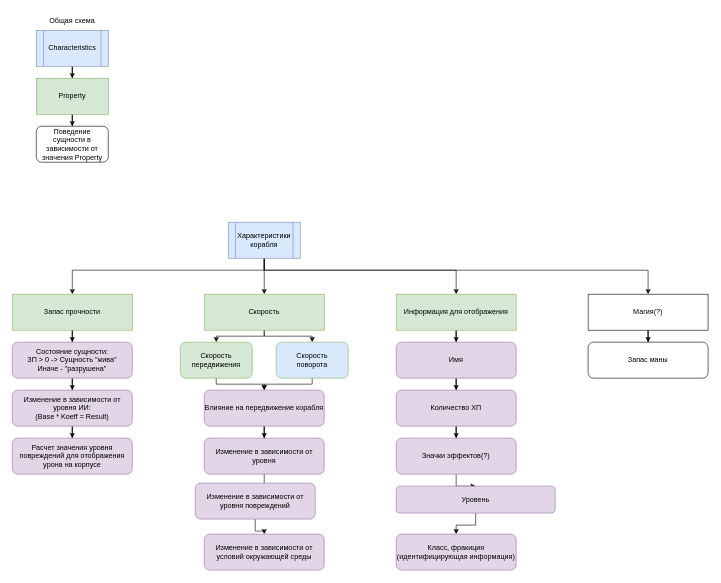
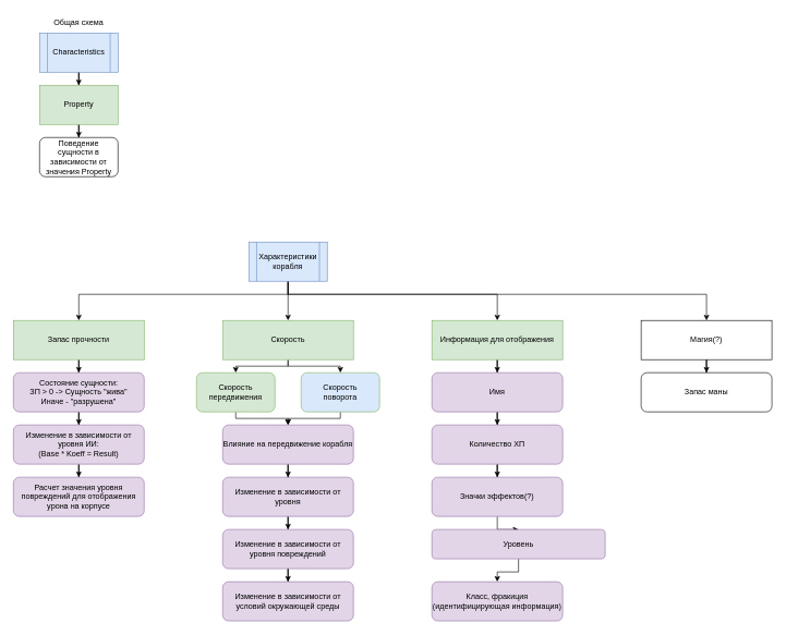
  <mxCell id="0" />
  <mxCell id="1" parent="0" />
  <mxCell id="2" style="edgeStyle=orthogonalEdgeStyle;rounded=0;orthogonalLoop=1;jettySize=auto;html=1;entryX=0.5;entryY=0;entryDx=0;entryDy=0;" parent="1" source="3" target="5" edge="1"><mxGeometry relative="1" as="geometry"><mxPoint x="120" y="172" as="targetPoint" /></mxGeometry></mxCell>
  <mxCell id="3" value="Characteristics&lt;br&gt;" style="shape=process;whiteSpace=wrap;html=1;backgroundOutline=1;fillColor=#dae8fc;strokeColor=#6c8ebf;" parent="1" vertex="1"><mxGeometry x="60" y="50" width="120" height="60" as="geometry" /></mxCell>
  <mxCell id="4" style="edgeStyle=orthogonalEdgeStyle;rounded=0;orthogonalLoop=1;jettySize=auto;html=1;entryX=0.5;entryY=0;entryDx=0;entryDy=0;" parent="1" source="5" target="6" edge="1"><mxGeometry relative="1" as="geometry" /></mxCell>
  <mxCell id="5" value="Property&lt;br&gt;" style="rounded=0;whiteSpace=wrap;html=1;labelBackgroundColor=none;fillColor=#d5e8d4;strokeColor=#82b366;" parent="1" vertex="1"><mxGeometry x="60" y="130" width="120" height="60" as="geometry" /></mxCell>
  <mxCell id="6" value="Поведение сущности в зависимости от значения Property" style="rounded=1;whiteSpace=wrap;html=1;labelBackgroundColor=none;" parent="1" vertex="1"><mxGeometry x="60" y="210" width="120" height="60" as="geometry" /></mxCell>
  <mxCell id="7" value="Общая схема" style="text;html=1;strokeColor=none;fillColor=none;align=center;verticalAlign=middle;whiteSpace=wrap;rounded=0;labelBackgroundColor=none;" parent="1" vertex="1"><mxGeometry x="35" y="20" width="170" height="30" as="geometry" /></mxCell>
  <mxCell id="8" style="edgeStyle=orthogonalEdgeStyle;rounded=0;orthogonalLoop=1;jettySize=auto;html=1;entryX=0.5;entryY=0;entryDx=0;entryDy=0;" parent="1" source="12" target="14" edge="1"><mxGeometry relative="1" as="geometry"><mxPoint x="440" y="492" as="targetPoint" /><Array as="points"><mxPoint x="440" y="450" /><mxPoint x="120" y="450" /></Array></mxGeometry></mxCell>
  <mxCell id="9" style="edgeStyle=orthogonalEdgeStyle;rounded=0;orthogonalLoop=1;jettySize=auto;html=1;entryX=0.5;entryY=0;entryDx=0;entryDy=0;" parent="1" source="12" target="22" edge="1"><mxGeometry relative="1" as="geometry" /></mxCell>
  <mxCell id="10" style="edgeStyle=orthogonalEdgeStyle;rounded=0;orthogonalLoop=1;jettySize=auto;html=1;entryX=0.5;entryY=0;entryDx=0;entryDy=0;" edge="1" parent="1" source="12" target="35"><mxGeometry relative="1" as="geometry"><Array as="points"><mxPoint x="440" y="450" /><mxPoint x="760" y="450" /></Array></mxGeometry></mxCell>
  <mxCell id="11" style="edgeStyle=orthogonalEdgeStyle;rounded=0;orthogonalLoop=1;jettySize=auto;html=1;entryX=0.5;entryY=0;entryDx=0;entryDy=0;" edge="1" parent="1" source="12" target="46"><mxGeometry relative="1" as="geometry"><Array as="points"><mxPoint x="440" y="450" /><mxPoint x="1080" y="450" /></Array></mxGeometry></mxCell>
  <mxCell id="12" value="Характеристики&lt;br&gt;корабля&lt;br&gt;" style="shape=process;whiteSpace=wrap;html=1;backgroundOutline=1;fillColor=#dae8fc;strokeColor=#6c8ebf;" parent="1" vertex="1"><mxGeometry x="380" y="370" width="120" height="60" as="geometry" /></mxCell>
  <mxCell id="13" style="edgeStyle=orthogonalEdgeStyle;rounded=0;orthogonalLoop=1;jettySize=auto;html=1;entryX=0.5;entryY=0;entryDx=0;entryDy=0;" parent="1" source="14" target="16" edge="1"><mxGeometry relative="1" as="geometry"><mxPoint x="120" y="600" as="targetPoint" /></mxGeometry></mxCell>
  <mxCell id="14" value="Запас прочности" style="rounded=0;whiteSpace=wrap;html=1;labelBackgroundColor=none;fillColor=#d5e8d4;strokeColor=#82b366;" parent="1" vertex="1"><mxGeometry y="490" width="200" height="60" as="geometry" x="20" /></mxCell>
  <mxCell id="15" style="edgeStyle=orthogonalEdgeStyle;rounded=0;orthogonalLoop=1;jettySize=auto;html=1;entryX=0.5;entryY=0;entryDx=0;entryDy=0;" parent="1" source="16" target="18" edge="1"><mxGeometry relative="1" as="geometry" /></mxCell>
  <mxCell id="16" value="Состояние сущности:&lt;br&gt;ЗП &amp;gt; 0 -&amp;gt; Сущность &quot;жива&quot;&lt;br&gt;Иначе - &quot;разрушена&quot;&lt;br&gt;" style="rounded=1;whiteSpace=wrap;html=1;labelBackgroundColor=none;fillColor=#e1d5e7;strokeColor=#9673a6;" parent="1" vertex="1"><mxGeometry y="570" width="200" height="60" as="geometry" x="20" /></mxCell>
  <mxCell id="17" style="edgeStyle=orthogonalEdgeStyle;rounded=0;orthogonalLoop=1;jettySize=auto;html=1;" parent="1" source="18" target="19" edge="1"><mxGeometry relative="1" as="geometry" /></mxCell>
  <mxCell id="18" value="Изменение в зависимости от уровня ИИ:&lt;br&gt;(Base * Koeff = Result)&lt;br&gt;" style="rounded=1;whiteSpace=wrap;html=1;labelBackgroundColor=none;fillColor=#e1d5e7;strokeColor=#9673a6;" parent="1" vertex="1"><mxGeometry y="650" width="200" height="60" as="geometry" x="20" /></mxCell>
  <mxCell id="19" value="Расчет значения уровня повреждений для отображения урона на корпусе" style="rounded=1;whiteSpace=wrap;html=1;labelBackgroundColor=none;fillColor=#e1d5e7;strokeColor=#9673a6;" parent="1" vertex="1"><mxGeometry y="730" width="200" height="60" as="geometry" x="20" /></mxCell>
  <mxCell id="20" style="edgeStyle=orthogonalEdgeStyle;rounded=0;orthogonalLoop=1;jettySize=auto;html=1;entryX=0.5;entryY=0;entryDx=0;entryDy=0;" parent="1" source="22" target="24" edge="1"><mxGeometry relative="1" as="geometry"><Array as="points"><mxPoint x="440" y="560" /><mxPoint x="360" y="560" /></Array></mxGeometry></mxCell>
  <mxCell id="21" style="edgeStyle=orthogonalEdgeStyle;rounded=0;orthogonalLoop=1;jettySize=auto;html=1;entryX=0.5;entryY=0;entryDx=0;entryDy=0;" parent="1" source="22" target="26" edge="1"><mxGeometry relative="1" as="geometry"><Array as="points"><mxPoint x="440" y="560" /><mxPoint x="520" y="560" /></Array></mxGeometry></mxCell>
  <mxCell id="22" value="Скорость&lt;br&gt;" style="rounded=0;whiteSpace=wrap;html=1;labelBackgroundColor=none;fillColor=#d5e8d4;strokeColor=#82b366;" parent="1" vertex="1"><mxGeometry x="340" y="490" width="200" height="60" as="geometry" /></mxCell>
  <mxCell id="23" style="edgeStyle=orthogonalEdgeStyle;rounded=0;orthogonalLoop=1;jettySize=auto;html=1;exitX=0.5;exitY=1;exitDx=0;exitDy=0;entryX=0.5;entryY=0;entryDx=0;entryDy=0;" parent="1" source="24" target="33" edge="1"><mxGeometry relative="1" as="geometry"><mxPoint x="620" y="650" as="targetPoint" /><Array as="points"><mxPoint x="360" y="640" /><mxPoint x="440" y="640" /></Array></mxGeometry></mxCell>
  <mxCell id="24" value="Скорость передвижения&lt;br&gt;" style="rounded=1;whiteSpace=wrap;html=1;labelBackgroundColor=none;fillColor=#d5e8d4;strokeColor=#82b366;" parent="1" vertex="1"><mxGeometry x="300" y="570" width="120" height="60" as="geometry" /></mxCell>
  <mxCell id="25" style="edgeStyle=orthogonalEdgeStyle;rounded=0;orthogonalLoop=1;jettySize=auto;html=1;exitX=0.5;exitY=1;exitDx=0;exitDy=0;entryX=0.5;entryY=0;entryDx=0;entryDy=0;" parent="1" source="26" target="33" edge="1"><mxGeometry relative="1" as="geometry"><mxPoint x="300" y="650" as="targetPoint" /><Array as="points"><mxPoint x="520" y="640" /><mxPoint x="440" y="640" /></Array></mxGeometry></mxCell>
  <mxCell id="26" value="Скорость &lt;br&gt;поворота&lt;br&gt;" style="rounded=1;whiteSpace=wrap;html=1;labelBackgroundColor=none;fillColor=#dae8fc;strokeColor=#82b366;" parent="1" vertex="1"><mxGeometry x="460" y="570" width="120" height="60" as="geometry" /></mxCell>
  <mxCell id="27" style="edgeStyle=orthogonalEdgeStyle;rounded=0;orthogonalLoop=1;jettySize=auto;html=1;entryX=0.5;entryY=0;entryDx=0;entryDy=0;" parent="1" source="28" target="30" edge="1"><mxGeometry relative="1" as="geometry" /></mxCell>
  <mxCell id="28" value="Изменение в зависимости от уровня" style="rounded=1;whiteSpace=wrap;html=1;labelBackgroundColor=none;fillColor=#e1d5e7;strokeColor=#9673a6;" parent="1" vertex="1"><mxGeometry x="340" y="730" width="200" height="60" as="geometry" /></mxCell>
  <mxCell id="29" style="edgeStyle=orthogonalEdgeStyle;rounded=0;orthogonalLoop=1;jettySize=auto;html=1;entryX=0.5;entryY=0;entryDx=0;entryDy=0;" parent="1" source="30" target="31" edge="1"><mxGeometry relative="1" as="geometry" /></mxCell>
- <mxCell id="30" value="Изменение в зависимости от уровня повреждений" style="rounded=1;whiteSpace=wrap;html=1;labelBackgroundColor=none;fillColor=#e1d5e7;strokeColor=#9673a6;" parent="1" vertex="1"><mxGeometry x="325" y="805" width="200" height="60" as="geometry" /></mxCell>
+ <mxCell id="30" value="Изменение в зависимости от уровня повреждений" style="rounded=1;whiteSpace=wrap;html=1;labelBackgroundColor=none;fillColor=#e1d5e7;strokeColor=#9673a6;" parent="1" vertex="1"><mxGeometry x="340" y="810" width="200" height="60" as="geometry" /></mxCell>
  <mxCell id="31" value="Изменение в зависимости от условий окружающей среды" style="rounded=1;whiteSpace=wrap;html=1;labelBackgroundColor=none;fillColor=#e1d5e7;strokeColor=#9673a6;" parent="1" vertex="1"><mxGeometry x="340" y="890" width="200" height="60" as="geometry" /></mxCell>
  <mxCell id="32" style="edgeStyle=orthogonalEdgeStyle;rounded=0;orthogonalLoop=1;jettySize=auto;html=1;entryX=0.5;entryY=0;entryDx=0;entryDy=0;" parent="1" source="33" target="28" edge="1"><mxGeometry relative="1" as="geometry" /></mxCell>
  <mxCell id="33" value="Влияние на передвижение корабля&lt;br&gt;" style="rounded=1;whiteSpace=wrap;html=1;labelBackgroundColor=none;fillColor=#e1d5e7;strokeColor=#9673a6;" parent="1" vertex="1"><mxGeometry x="340" y="650" width="200" height="60" as="geometry" /></mxCell>
  <mxCell id="34" style="edgeStyle=orthogonalEdgeStyle;rounded=0;orthogonalLoop=1;jettySize=auto;html=1;" edge="1" parent="1" source="35" target="37"><mxGeometry relative="1" as="geometry" /></mxCell>
  <mxCell id="35" value="Информация для отображения" style="rounded=0;whiteSpace=wrap;html=1;labelBackgroundColor=none;fillColor=#d5e8d4;strokeColor=#82b366;" vertex="1" parent="1"><mxGeometry x="660" y="490" width="200" height="60" as="geometry" /></mxCell>
  <mxCell id="36" style="edgeStyle=orthogonalEdgeStyle;rounded=0;orthogonalLoop=1;jettySize=auto;html=1;entryX=0.5;entryY=0;entryDx=0;entryDy=0;" edge="1" parent="1" source="37" target="39"><mxGeometry relative="1" as="geometry" /></mxCell>
  <mxCell id="37" value="Имя&lt;br&gt;" style="rounded=1;whiteSpace=wrap;html=1;labelBackgroundColor=none;fillColor=#e1d5e7;strokeColor=#9673a6;" vertex="1" parent="1"><mxGeometry x="660" y="570" width="200" height="60" as="geometry" /></mxCell>
  <mxCell id="38" style="edgeStyle=orthogonalEdgeStyle;rounded=0;orthogonalLoop=1;jettySize=auto;html=1;entryX=0.5;entryY=0;entryDx=0;entryDy=0;" edge="1" parent="1" source="39" target="41"><mxGeometry relative="1" as="geometry" /></mxCell>
  <mxCell id="39" value="Количество ХП&lt;br&gt;" style="rounded=1;whiteSpace=wrap;html=1;labelBackgroundColor=none;fillColor=#e1d5e7;strokeColor=#9673a6;" vertex="1" parent="1"><mxGeometry x="660" y="650" width="200" height="60" as="geometry" /></mxCell>
  <mxCell id="40" style="edgeStyle=orthogonalEdgeStyle;rounded=0;orthogonalLoop=1;jettySize=auto;html=1;entryX=0.5;entryY=0;entryDx=0;entryDy=0;" edge="1" parent="1" source="41" target="43"><mxGeometry relative="1" as="geometry" /></mxCell>
  <mxCell id="41" value="Значки эффектов(?)&lt;br&gt;" style="rounded=1;whiteSpace=wrap;html=1;labelBackgroundColor=none;fillColor=#e1d5e7;strokeColor=#9673a6;" vertex="1" parent="1"><mxGeometry x="660" y="730" width="200" height="60" as="geometry" /></mxCell>
  <mxCell id="42" style="edgeStyle=orthogonalEdgeStyle;rounded=0;orthogonalLoop=1;jettySize=auto;html=1;" edge="1" parent="1" source="43" target="44"><mxGeometry relative="1" as="geometry" /></mxCell>
  <mxCell id="43" value="Уровень&lt;br&gt;" style="rounded=1;whiteSpace=wrap;html=1;labelBackgroundColor=none;fillColor=#e1d5e7;strokeColor=#9673a6;" vertex="1" parent="1"><mxGeometry x="660" y="810" width="265" height="45" as="geometry" /></mxCell>
  <mxCell id="44" value="Класс, фракиция&lt;br&gt;(идентифицирующая информация)&lt;br&gt;" style="rounded=1;whiteSpace=wrap;html=1;labelBackgroundColor=none;fillColor=#e1d5e7;strokeColor=#9673a6;" vertex="1" parent="1"><mxGeometry x="660" y="890" width="200" height="60" as="geometry" /></mxCell>
  <mxCell id="45" style="edgeStyle=orthogonalEdgeStyle;rounded=0;orthogonalLoop=1;jettySize=auto;html=1;" edge="1" parent="1" source="46" target="47"><mxGeometry relative="1" as="geometry" /></mxCell>
  <mxCell id="46" value="Магия(?)" style="rounded=0;whiteSpace=wrap;html=1;labelBackgroundColor=none;" vertex="1" parent="1"><mxGeometry x="980" y="490" width="200" height="60" as="geometry" /></mxCell>
  <mxCell id="47" value="Запас маны&lt;br&gt;" style="rounded=1;whiteSpace=wrap;html=1;labelBackgroundColor=none;" vertex="1" parent="1"><mxGeometry x="980" y="570" width="200" height="60" as="geometry" /></mxCell>
